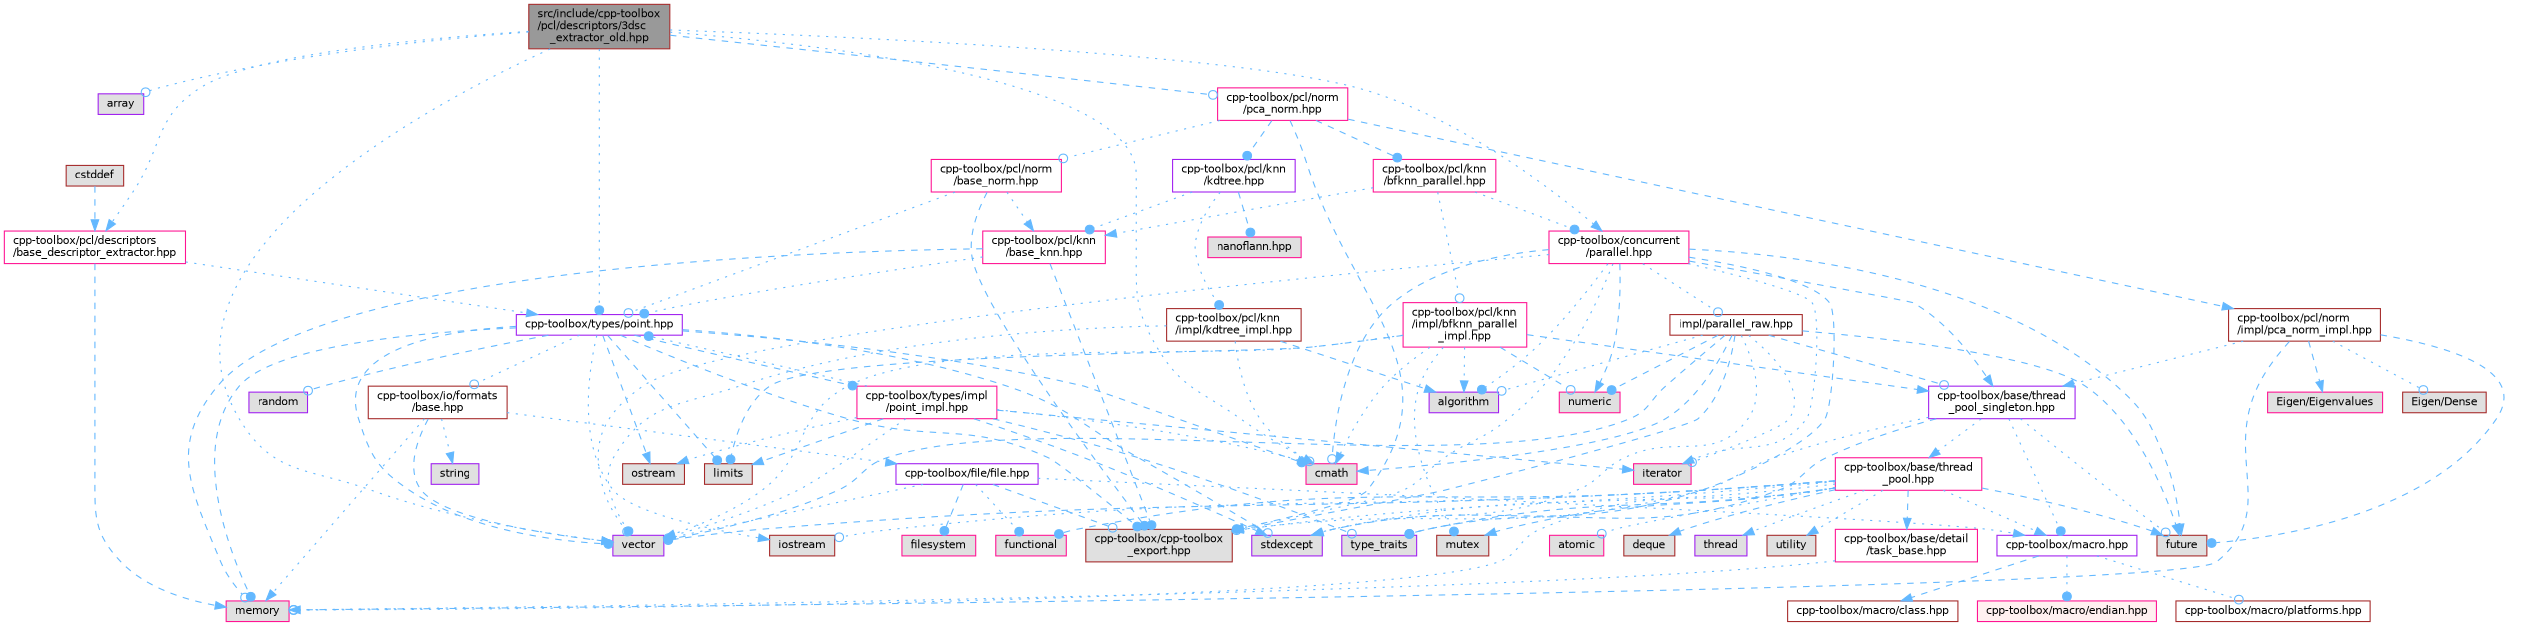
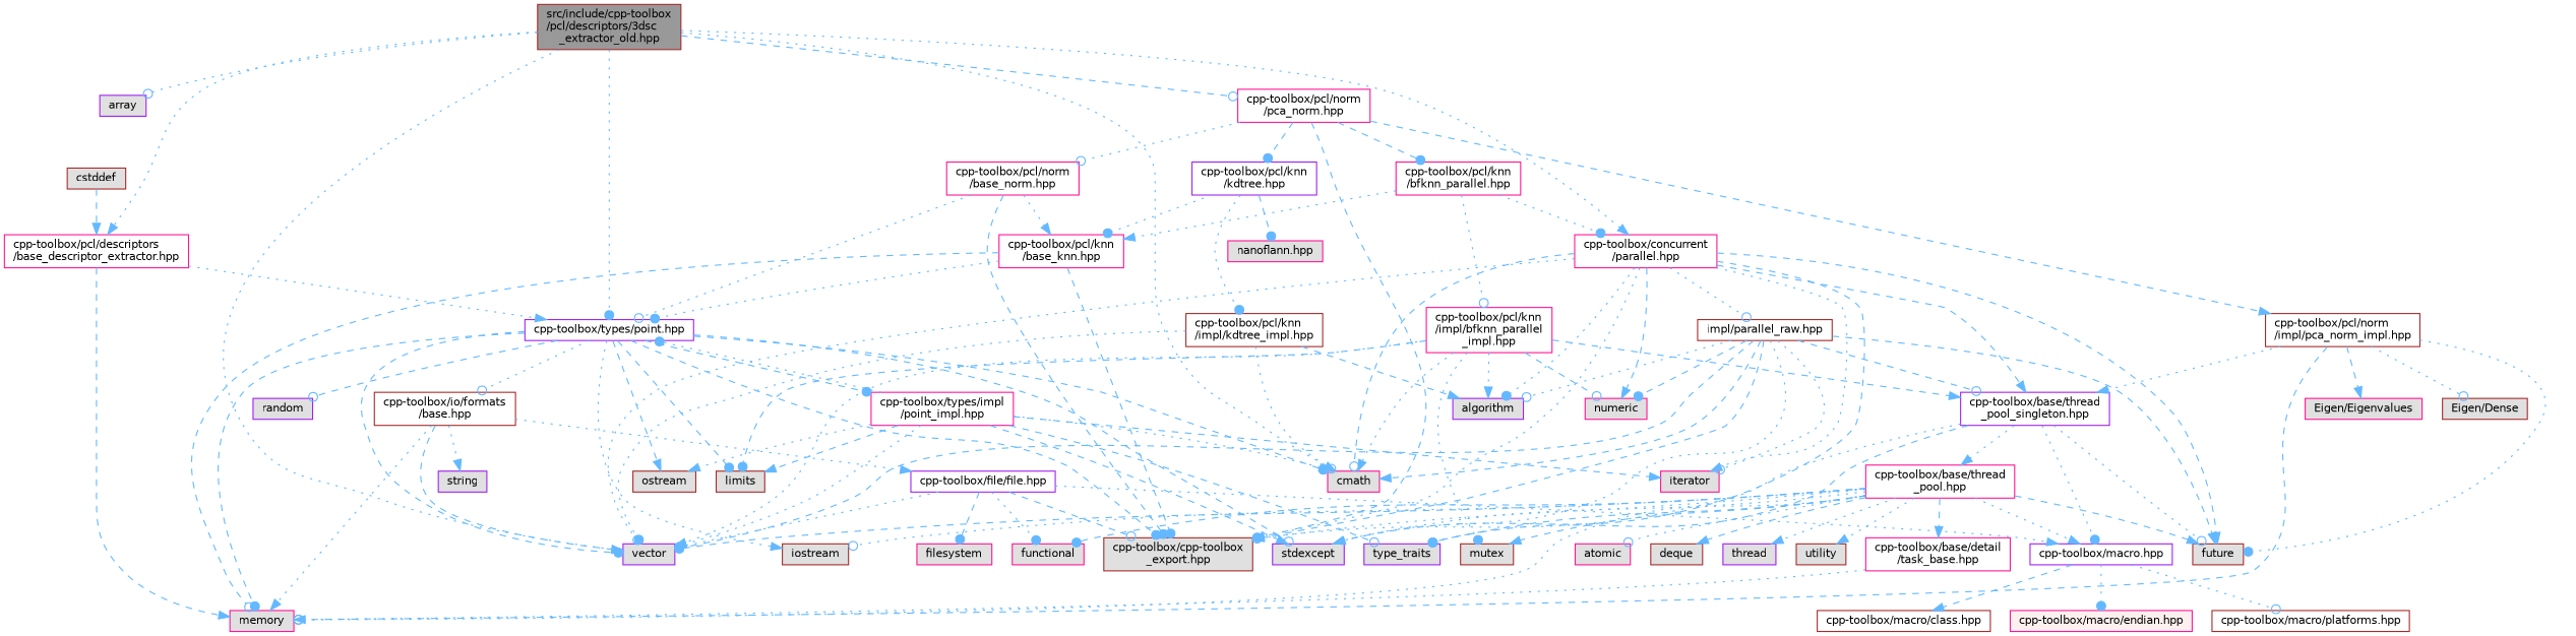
  digraph {
    node [color=deeppink fillcolor="#E0E0E0" fontname=Helvetica fontsize=10 shape=box style=filled]
    edge [arrowhead=normal color=steelblue1 fontname=Helvetica fontsize=10 labelfontname=Helvetica labelfontsize=10 style=dotted]
    n1 [color=brown fillcolor=grey60 fontcolor=black height=0.2 label="src/include/cpp-toolbox\l/pcl/descriptors/3dsc\l_extractor_old.hpp" width=0.4]
    n2 [color=purple height=0.2 label=array width=0.4]
    n3 [color=purple height=0.2 label=vector width=0.4]
    n4 [height=0.2 label=cmath width=0.4]
    n5 [fillcolor=white height=0.2 label="cpp-toolbox/pcl/descriptors\l/base_descriptor_extractor.hpp" width=0.4]
    n6 [color=purple fillcolor=white height=0.2 label="cpp-toolbox/types/point.hpp" width=0.4]
    n7 [fillcolor=white height=0.2 label="cpp-toolbox/pcl/norm\l/pca_norm.hpp" width=0.4]
    n8 [fillcolor=white height=0.2 label="cpp-toolbox/concurrent\l/parallel.hpp" width=0.4]
    n9 [height=0.2 label=memory width=0.4]
    n10 [color=brown height=0.2 label=iostream width=0.4]
    n11 [color=brown height=0.2 label=limits width=0.4]
    n12 [color=brown height=0.2 label=ostream width=0.4]
    n13 [color=purple height=0.2 label=random width=0.4]
    n14 [color=purple height=0.2 label=stdexcept width=0.4]
    n15 [color=brown height=0.2 label="cpp-toolbox/cpp-toolbox\l_export.hpp" width=0.4]
    n16 [color=brown fillcolor=white height=0.2 label="cpp-toolbox/io/formats\l/base.hpp" width=0.4]
    n17 [fillcolor=white height=0.2 label="cpp-toolbox/types/impl\l/point_impl.hpp" width=0.4]
    n18 [fillcolor=white height=0.2 label="cpp-toolbox/pcl/knn\l/bfknn_parallel.hpp" width=0.4]
    n19 [color=purple fillcolor=white height=0.2 label="cpp-toolbox/pcl/knn\l/kdtree.hpp" width=0.4]
    n20 [fillcolor=white height=0.2 label="cpp-toolbox/pcl/norm\l/base_norm.hpp" width=0.4]
    n21 [color=brown fillcolor=white height=0.2 label="cpp-toolbox/pcl/norm\l/impl/pca_norm_impl.hpp" width=0.4]
    n22 [height=0.2 label=iterator width=0.4]
    n23 [color=purple height=0.2 label=algorithm width=0.4]
    n24 [color=brown height=0.2 label=future width=0.4]
    n25 [height=0.2 label=numeric width=0.4]
    n26 [color=purple fillcolor=white height=0.2 label="cpp-toolbox/base/thread\l_pool_singleton.hpp" width=0.4]
    n27 [color=brown fillcolor=white height=0.2 label="impl/parallel_raw.hpp" width=0.4]
    n28 [color=brown height=0.2 label=cstddef width=0.4]
    n29 [color=purple height=0.2 label=string width=0.4]
    n30 [color=purple fillcolor=white height=0.2 label="cpp-toolbox/file/file.hpp" width=0.4]
    n31 [color=purple height=0.2 label=type_traits width=0.4]
    n32 [height=0.2 label=filesystem width=0.4]
    n33 [height=0.2 label=functional width=0.4]
    n34 [color=purple fillcolor=white height=0.2 label="cpp-toolbox/macro.hpp" width=0.4]
    n35 [color=brown fillcolor=white height=0.2 label="cpp-toolbox/macro/class.hpp" width=0.4]
    n36 [fillcolor="#FFF0F0" height=0.2 label="cpp-toolbox/macro/endian.hpp" width=0.4]
    n37 [color=brown fillcolor=white height=0.2 label="cpp-toolbox/macro/platforms.hpp" width=0.4]
    n38 [fillcolor=white height=0.2 label="cpp-toolbox/pcl/knn\l/base_knn.hpp" width=0.4]
    n39 [fillcolor=white height=0.2 label="cpp-toolbox/pcl/knn\l/impl/bfknn_parallel\l_impl.hpp" width=0.4]
    n40 [height=0.2 label="nanoflann.hpp" width=0.4]
    n41 [color=brown fillcolor=white height=0.2 label="cpp-toolbox/pcl/knn\l/impl/kdtree_impl.hpp" width=0.4]
    n42 [color=brown height=0.2 label="Eigen/Dense" width=0.4]
    n43 [height=0.2 label="Eigen/Eigenvalues" width=0.4]
    n44 [color=brown height=0.2 label=mutex width=0.4]
    n45 [fillcolor=white height=0.2 label="cpp-toolbox/base/thread\l_pool.hpp" width=0.4]
    n46 [height=0.2 label=atomic width=0.4]
    n47 [color=brown height=0.2 label=deque width=0.4]
    n48 [color=purple height=0.2 label=thread width=0.4]
    n49 [color=brown height=0.2 label=utility width=0.4]
    n50 [fillcolor=white height=0.2 label="cpp-toolbox/base/detail\l/task_base.hpp" width=0.4]
    n1 -> n2 [arrowhead=odot]
    n1 -> n3
    n1 -> n4
    n1 -> n5
    n1 -> n6 [arrowhead=dot]
    n1 -> n7 [arrowhead=odot style=dashed]
    n1 -> n8
    n5 -> n6
    n5 -> n9 [style=dashed]
    n6 -> n3 [arrowhead=dot style=dashed]
    n6 -> n4 [arrowhead=dot style=dashed]
    n6 -> n9 [arrowhead=dot style=dashed]
    n6 -> n10
    n6 -> n11 [arrowhead=dot style=dashed]
    n6 -> n12 [style=dashed]
    n6 -> n13 [arrowhead=odot style=dashed]
    n6 -> n14 [arrowhead=odot style=dashed]
    n6 -> n15 [arrowhead=dot style=dashed]
    n6 -> n16 [arrowhead=odot]
    n6 -> n17 [arrowhead=dot style=dashed]
    n7 -> n15 [arrowhead=dot style=dashed]
    n7 -> n18 [arrowhead=dot style=dashed]
    n7 -> n19 [arrowhead=dot style=dashed]
    n7 -> n20 [arrowhead=odot]
    n7 -> n21 [style=dashed]
    n8 -> n3 [arrowhead=odot]
    n8 -> n4 [arrowhead=odot style=dashed]
    n8 -> n14 [style=dashed]
    n8 -> n15
    n8 -> n22
    n8 -> n23 [arrowhead=dot]
    n8 -> n24 [style=dashed]
    n8 -> n25 [style=dashed]
    n8 -> n26 [style=dashed]
    n8 -> n27 [arrowhead=odot]
    n16 -> n3 [style=dashed]
    n16 -> n9
    n16 -> n29
    n16 -> n30
    n17 -> n3
    n17 -> n4
    n17 -> n6 [arrowhead=dot]
    n17 -> n11 [style=dashed]
    n17 -> n12
    n17 -> n14 [style=dashed]
    n17 -> n22 [style=dashed]
    n17 -> n31 [arrowhead=odot style=dashed]
    n18 -> n8 [arrowhead=dot]
    n18 -> n38
    n18 -> n39 [arrowhead=odot]
    n19 -> n38 [arrowhead=dot]
    n19 -> n40 [arrowhead=dot style=dashed]
    n19 -> n41 [arrowhead=dot]
    n20 -> n6 [arrowhead=odot]
    n20 -> n15 [arrowhead=dot style=dashed]
    n20 -> n38
    n21 -> n9 [style=dashed]
-   n21 -> n24 [arrowhead=dot style=dashed]
+   n21 -> n24 [arrowhead=dot]
    n21 -> n26
    n21 -> n42 [arrowhead=odot]
    n21 -> n43 [style=dashed]
    n26 -> n15 [arrowhead=odot]
    n26 -> n24 [arrowhead=odot]
    n26 -> n31 [arrowhead=dot style=dashed]
    n26 -> n34 [arrowhead=dot]
    n26 -> n45
    n27 -> n3 [arrowhead=dot style=dashed]
    n27 -> n4 [style=dashed]
    n27 -> n14
    n27 -> n15 [style=dashed]
    n27 -> n22 [arrowhead=odot]
    n27 -> n23 [arrowhead=odot]
    n27 -> n24 [style=dashed]
    n27 -> n25 [arrowhead=dot style=dashed]
    n27 -> n26 [arrowhead=odot style=dashed]
    n28 -> n5 [style=dashed]
    n30 -> n3 [arrowhead=odot]
    n30 -> n15 [arrowhead=odot style=dashed]
    n30 -> n32 [arrowhead=dot style=dashed]
    n30 -> n33 [arrowhead=dot]
    n30 -> n34
    n34 -> n35 [style=dashed]
    n34 -> n36 [arrowhead=dot]
    n34 -> n37 [arrowhead=odot]
    n38 -> n6 [arrowhead=dot]
    n38 -> n9 [arrowhead=odot style=dashed]
    n38 -> n15 [arrowhead=dot style=dashed]
    n39 -> n3
    n39 -> n4
    n39 -> n11 [arrowhead=dot style=dashed]
    n39 -> n23
    n39 -> n25 [arrowhead=odot style=dashed]
    n39 -> n26 [style=dashed]
    n39 -> n44 [arrowhead=dot]
    n41 -> n3 [arrowhead=dot]
    n41 -> n4 [arrowhead=odot]
    n41 -> n23 [style=dashed]
    n45 -> n3 [arrowhead=odot style=dashed]
    n45 -> n9 [arrowhead=odot]
    n45 -> n10 [arrowhead=odot]
    n45 -> n14
    n45 -> n15
    n45 -> n24 [style=dashed]
    n45 -> n31 [arrowhead=dot style=dashed]
    n45 -> n33 [arrowhead=dot style=dashed]
    n45 -> n34
    n45 -> n44 [style=dashed]
    n45 -> n46 [arrowhead=odot]
    n45 -> n47 [style=dashed]
    n45 -> n48
    n45 -> n49
    n45 -> n50 [style=dashed]
    n50 -> n9 [arrowhead=odot]
  }
